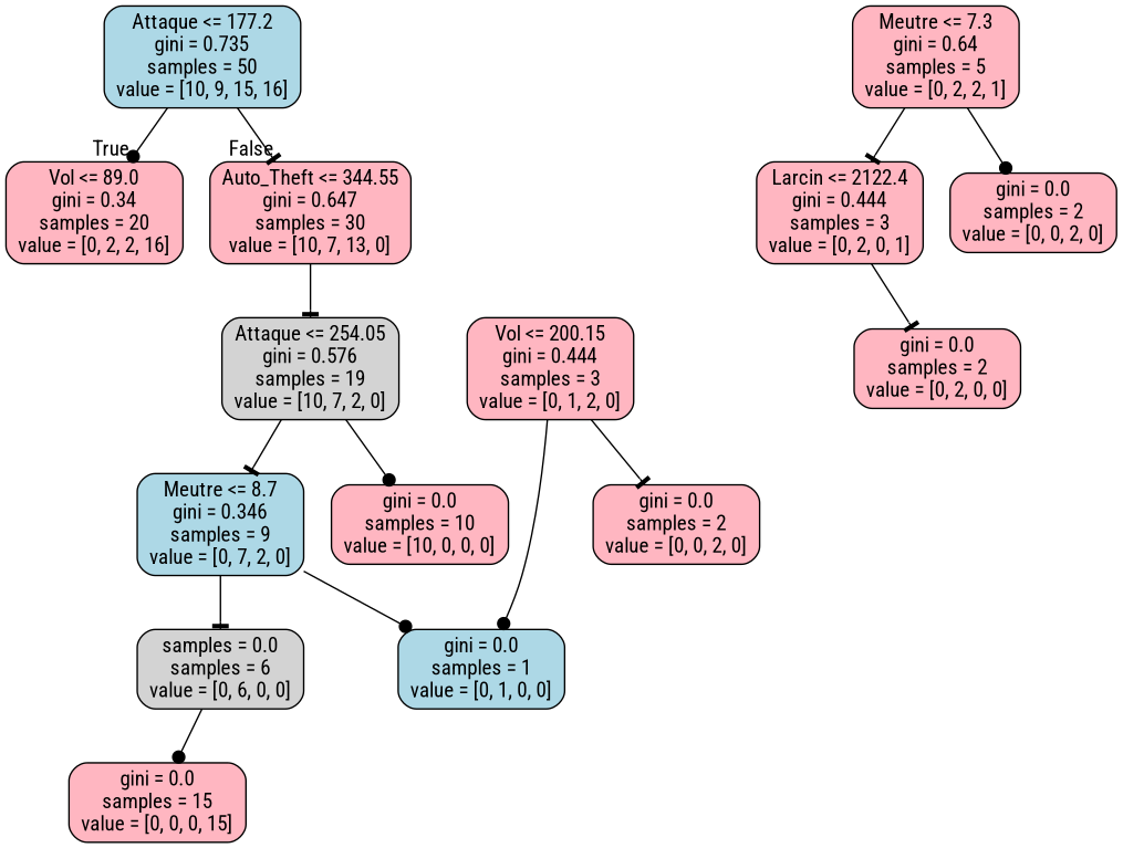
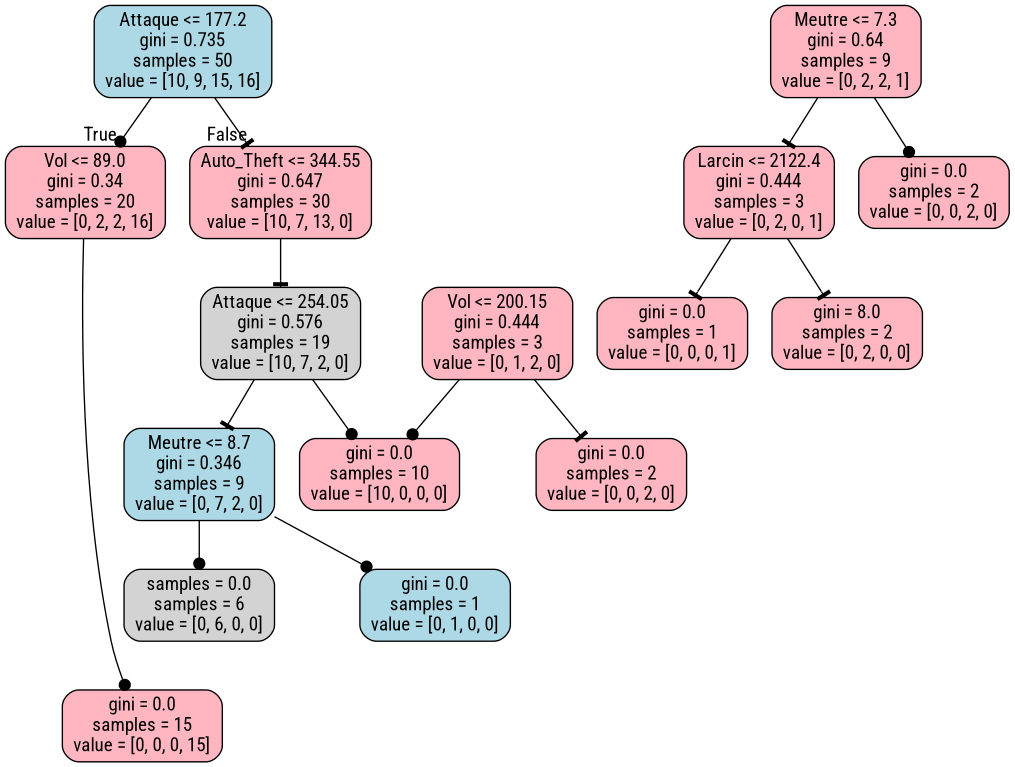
  digraph {
    fontname="Roboto Condensed"
    node [color=black fillcolor=lightpink fontname="Roboto Condensed" shape=box style="filled, rounded"]
    edge [arrowhead=tee fontname="Roboto Condensed"]
    n1 [fillcolor=lightblue label="Attaque <= 177.2\ngini = 0.735\nsamples = 50\nvalue = [10, 9, 15, 16]"]
    n2 [label="Vol <= 89.0\ngini = 0.34\nsamples = 20\nvalue = [0, 2, 2, 16]"]
    n3 [label="Auto_Theft <= 344.55\ngini = 0.647\nsamples = 30\nvalue = [10, 7, 13, 0]"]
    n4 [label="gini = 0.0\nsamples = 15\nvalue = [0, 0, 0, 15]"]
    n5 [fillcolor=lightgrey label="Attaque <= 254.05\ngini = 0.576\nsamples = 19\nvalue = [10, 7, 2, 0]"]
-   n6 [label="Meutre <= 7.3\ngini = 0.64\nsamples = 5\nvalue = [0, 2, 2, 1]"]
+   n6 [label="Meutre <= 7.3\ngini = 0.64\nsamples = 9\nvalue = [0, 2, 2, 1]"]
    n7 [label="Larcin <= 2122.4\ngini = 0.444\nsamples = 3\nvalue = [0, 2, 0, 1]"]
    n8 [label="gini = 0.0\nsamples = 2\nvalue = [0, 0, 2, 0]"]
-   n10 [label="gini = 0.0\nsamples = 2\nvalue = [0, 2, 0, 0]"]
+   n9 [label="gini = 0.0\nsamples = 1\nvalue = [0, 0, 0, 1]"]
+   n10 [label="gini = 8.0\nsamples = 2\nvalue = [0, 2, 0, 0]"]
    n11 [fillcolor=lightblue label="Meutre <= 8.7\ngini = 0.346\nsamples = 9\nvalue = [0, 7, 2, 0]"]
    n12 [label="gini = 0.0\nsamples = 10\nvalue = [10, 0, 0, 0]"]
    n13 [fillcolor=lightgrey label="samples = 0.0\nsamples = 6\nvalue = [0, 6, 0, 0]"]
    n14 [fillcolor=lightblue label="gini = 0.0\nsamples = 1\nvalue = [0, 1, 0, 0]"]
    n15 [label="Vol <= 200.15\ngini = 0.444\nsamples = 3\nvalue = [0, 1, 2, 0]"]
    n16 [label="gini = 0.0\nsamples = 2\nvalue = [0, 0, 2, 0]"]
    n1 -> n2 [arrowhead=dot headlabel=True labelangle=45 labeldistance=2.5]
    n1 -> n3 [headlabel=False labelangle=-45 labeldistance=2.5]
-   n13 -> n4 [arrowhead=dot]
+   n2 -> n4 [arrowhead=dot]
    n3 -> n5
    n5 -> n11
    n5 -> n12 [arrowhead=dot]
    n6 -> n7
    n6 -> n8 [arrowhead=dot]
+   n7 -> n9
    n7 -> n10
-   n11 -> n13
+   n11 -> n13 [arrowhead=dot]
    n11 -> n14 [arrowhead=dot]
-   n15 -> n14 [arrowhead=dot]
+   n15 -> n12 [arrowhead=dot]
    n15 -> n16
  }
